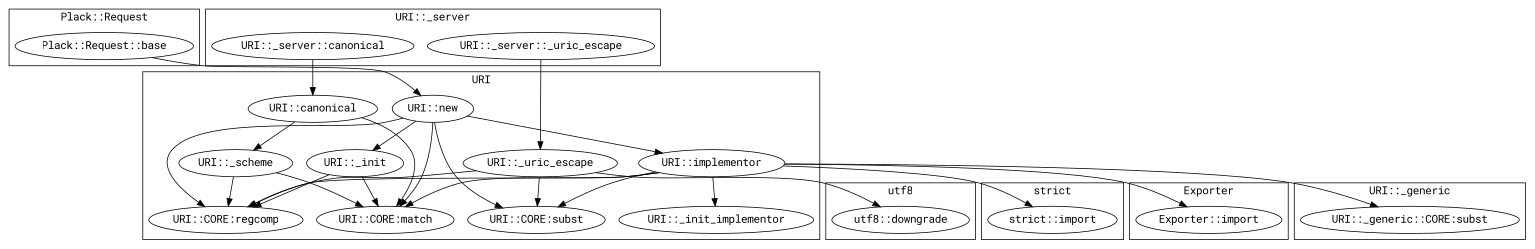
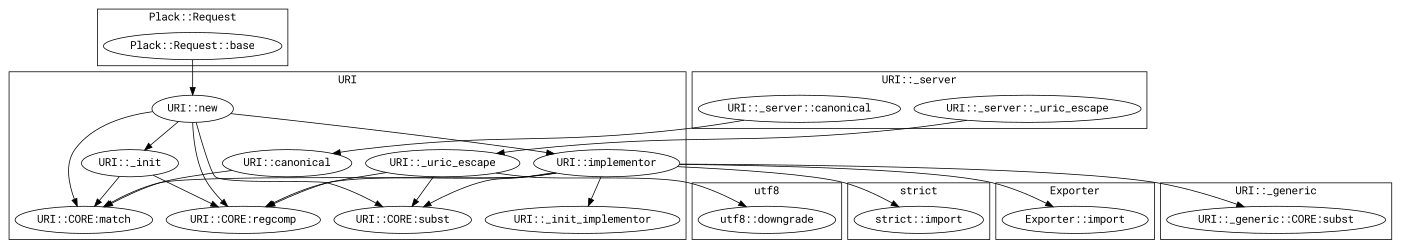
  digraph {
    fontname="Roboto Mono"
    node [fontname="Roboto Mono"]
    edge [fontname="Roboto Mono"]
    "strict::import"
    "Plack::Request::base"
    "URI::canonical"
    "URI::CORE:regcomp"
    "URI::new"
    "URI::_uric_escape"
-   "URI::_scheme"
    "URI::implementor"
    "URI::CORE:match"
    "URI::_init_implementor"
    "URI::_init"
    "URI::CORE:subst"
    "Exporter::import"
    "utf8::downgrade"
    "URI::_generic::CORE:subst"
    "URI::_server::_uric_escape"
    "URI::_server::canonical"
    subgraph cluster_1 {
      label="strict"
      "strict::import"
    }
    subgraph cluster_2 {
      label="Plack::Request"
      "Plack::Request::base"
    }
    subgraph cluster_3 {
      label=URI
      "URI::canonical"
      "URI::CORE:regcomp"
      "URI::new"
      "URI::_uric_escape"
-     "URI::_scheme"
      "URI::implementor"
      "URI::CORE:match"
      "URI::_init_implementor"
      "URI::_init"
      "URI::CORE:subst"
    }
    subgraph cluster_4 {
      label=Exporter
      "Exporter::import"
    }
    subgraph cluster_5 {
      label=utf8
      "utf8::downgrade"
    }
    subgraph cluster_6 {
      label="URI::_generic"
      "URI::_generic::CORE:subst"
    }
    subgraph cluster_7 {
      label="URI::_server"
      "URI::_server::_uric_escape"
      "URI::_server::canonical"
    }
    "Plack::Request::base" -> "URI::new"
-   "URI::canonical" -> "URI::_scheme"
    "URI::canonical" -> "URI::CORE:match"
    "URI::new" -> "URI::CORE:regcomp"
    "URI::new" -> "URI::implementor"
    "URI::new" -> "URI::CORE:match"
    "URI::new" -> "URI::_init"
    "URI::new" -> "URI::CORE:subst"
    "URI::_uric_escape" -> "URI::CORE:regcomp"
    "URI::_uric_escape" -> "URI::CORE:subst"
    "URI::_uric_escape" -> "utf8::downgrade"
-   "URI::_scheme" -> "URI::CORE:regcomp"
-   "URI::_scheme" -> "URI::CORE:match"
    "URI::implementor" -> "strict::import"
    "URI::implementor" -> "URI::CORE:regcomp"
    "URI::implementor" -> "URI::CORE:match"
    "URI::implementor" -> "URI::_init_implementor"
    "URI::implementor" -> "URI::CORE:subst"
    "URI::implementor" -> "Exporter::import"
    "URI::implementor" -> "URI::_generic::CORE:subst"
    "URI::_init" -> "URI::CORE:regcomp"
    "URI::_init" -> "URI::CORE:match"
    "URI::_server::_uric_escape" -> "URI::_uric_escape"
    "URI::_server::canonical" -> "URI::canonical"
  }
